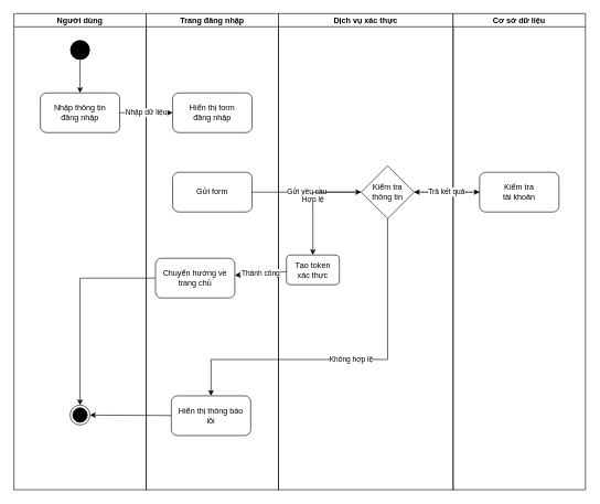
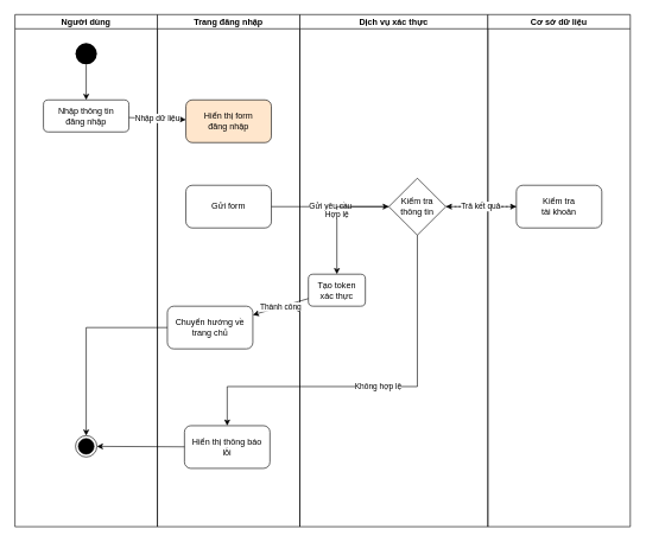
  <mxCell id="0" />
  <mxCell id="1" parent="0" />
  <mxCell id="2" value="Người dùng" style="swimlane;startSize=20;horizontal=1;" parent="1" vertex="1"><mxGeometry x="20" y="20" width="200" height="720" as="geometry" /></mxCell>
  <mxCell id="3" value="" style="ellipse;fillColor=#000000;strokeColor=none;" parent="2" vertex="1"><mxGeometry x="85" y="40" width="30" height="30" as="geometry" /></mxCell>
- <mxCell id="4" value="Nhập thông tin&#10;đăng nhập" style="rounded=1;whiteSpace=wrap;html=1;" parent="2" vertex="1"><mxGeometry x="40" y="120" width="120" height="60" as="geometry" /></mxCell>
+ <mxCell id="4" value="Nhập thông tin&#10;đăng nhập" style="rounded=1;whiteSpace=wrap;html=1;" parent="2" vertex="1"><mxGeometry x="40" y="120" width="120" height="45" as="geometry" /></mxCell>
  <mxCell id="5" value="" style="ellipse;html=1;shape=endState;fillColor=#000000;strokeColor=#000000;" parent="2" vertex="1"><mxGeometry x="85" y="592" width="30" height="30" as="geometry" /></mxCell>
  <mxCell id="6" value="Trang đăng nhập" style="swimlane;startSize=20;horizontal=1;" parent="1" vertex="1"><mxGeometry x="220" y="20" width="200" height="720" as="geometry" /></mxCell>
- <mxCell id="7" value="Hiển thị form&#10;đăng nhập" style="rounded=1;whiteSpace=wrap;html=1;" parent="6" vertex="1"><mxGeometry x="40" y="120" width="120" height="60" as="geometry" /></mxCell>
+ <mxCell id="7" value="Hiển thị form&#10;đăng nhập" style="rounded=1;whiteSpace=wrap;html=1;fillColor=#ffe6cc;" parent="6" vertex="1"><mxGeometry x="40" y="120" width="120" height="60" as="geometry" /></mxCell>
  <mxCell id="8" value="Gửi form" style="rounded=1;whiteSpace=wrap;html=1;" parent="6" vertex="1"><mxGeometry x="40" y="240" width="120" height="60" as="geometry" /></mxCell>
- <mxCell id="9" value="Chuyển hướng về&#10;trang chủ" style="rounded=1;whiteSpace=wrap;html=1;" parent="6" vertex="1"><mxGeometry x="14" y="370" width="120" height="60" as="geometry" /></mxCell>
+ <mxCell id="9" value="Chuyển hướng về&#10;trang chủ" style="rounded=1;whiteSpace=wrap;html=1;" parent="6" vertex="1"><mxGeometry x="14" y="410" width="120" height="60" as="geometry" /></mxCell>
  <mxCell id="10" value="Hiển thị thông báo&#10;lỗi" style="rounded=1;whiteSpace=wrap;html=1;" parent="6" vertex="1"><mxGeometry x="38" y="578" width="120" height="60" as="geometry" /></mxCell>
  <mxCell id="11" value="Dịch vụ xác thực" style="swimlane;startSize=20;horizontal=1;" parent="1" vertex="1"><mxGeometry x="420" y="20" width="264" height="720" as="geometry" /></mxCell>
  <mxCell id="12" value="Kiểm tra&#10;thông tin" style="rhombus;whiteSpace=wrap;html=1;" parent="11" vertex="1"><mxGeometry x="125" y="230" width="80" height="80" as="geometry" /></mxCell>
  <mxCell id="13" value="Tạo token&#10;xác thực" style="rounded=1;whiteSpace=wrap;html=1;" parent="11" vertex="1"><mxGeometry x="12" y="365" width="80" height="45" as="geometry" /></mxCell>
  <mxCell id="14" value="Cơ sở dữ liệu" style="swimlane;startSize=20;horizontal=1;" parent="1" vertex="1"><mxGeometry x="684" y="20" width="200" height="720" as="geometry" /></mxCell>
  <mxCell id="15" value="Kiểm tra&#10;tài khoản" style="rounded=1;whiteSpace=wrap;html=1;" parent="14" vertex="1"><mxGeometry x="40" y="240" width="120" height="60" as="geometry" /></mxCell>
  <mxCell id="16" value="" style="endArrow=classic;html=1;" parent="1" source="3" target="4" edge="1"><mxGeometry relative="1" as="geometry" /></mxCell>
  <mxCell id="17" value="Nhập dữ liệu" style="endArrow=classic;html=1;" parent="1" source="4" target="7" edge="1"><mxGeometry relative="1" as="geometry" /></mxCell>
  <mxCell id="18" value="Gửi yêu cầu" style="endArrow=classic;html=1;" parent="1" source="8" target="12" edge="1"><mxGeometry relative="1" as="geometry" /></mxCell>
  <mxCell id="19" value="Query" style="endArrow=classic;html=1;" parent="1" source="12" target="15" edge="1"><mxGeometry relative="1" as="geometry" /></mxCell>
  <mxCell id="20" value="Trả kết quả" style="endArrow=classic;html=1;dashed=1;" parent="1" source="15" target="12" edge="1"><mxGeometry relative="1" as="geometry" /></mxCell>
  <mxCell id="21" value="Hợp lệ" style="endArrow=classic;html=1;edgeStyle=orthogonalEdgeStyle;elbow=vertical;jumpSize=0;rounded=0;curved=0;" parent="1" source="12" target="13" edge="1"><mxGeometry relative="1" as="geometry" /></mxCell>
  <mxCell id="22" value="Không hợp lệ" style="endArrow=classic;html=1;edgeStyle=elbowEdgeStyle;elbow=vertical;rounded=0;curved=0;" parent="1" source="12" target="10" edge="1"><mxGeometry relative="1" as="geometry"><Array as="points"><mxPoint x="421" y="543" /></Array></mxGeometry></mxCell>
  <mxCell id="23" value="Thành công" style="endArrow=classic;html=1;" parent="1" source="13" target="9" edge="1"><mxGeometry relative="1" as="geometry" /></mxCell>
  <mxCell id="24" value="" style="endArrow=classic;html=1;edgeStyle=orthogonalEdgeStyle;rounded=0;curved=0;" parent="1" source="9" target="5" edge="1"><mxGeometry relative="1" as="geometry" /></mxCell>
  <mxCell id="25" value="" style="endArrow=classic;html=1;" parent="1" source="10" target="5" edge="1"><mxGeometry relative="1" as="geometry" /></mxCell>
